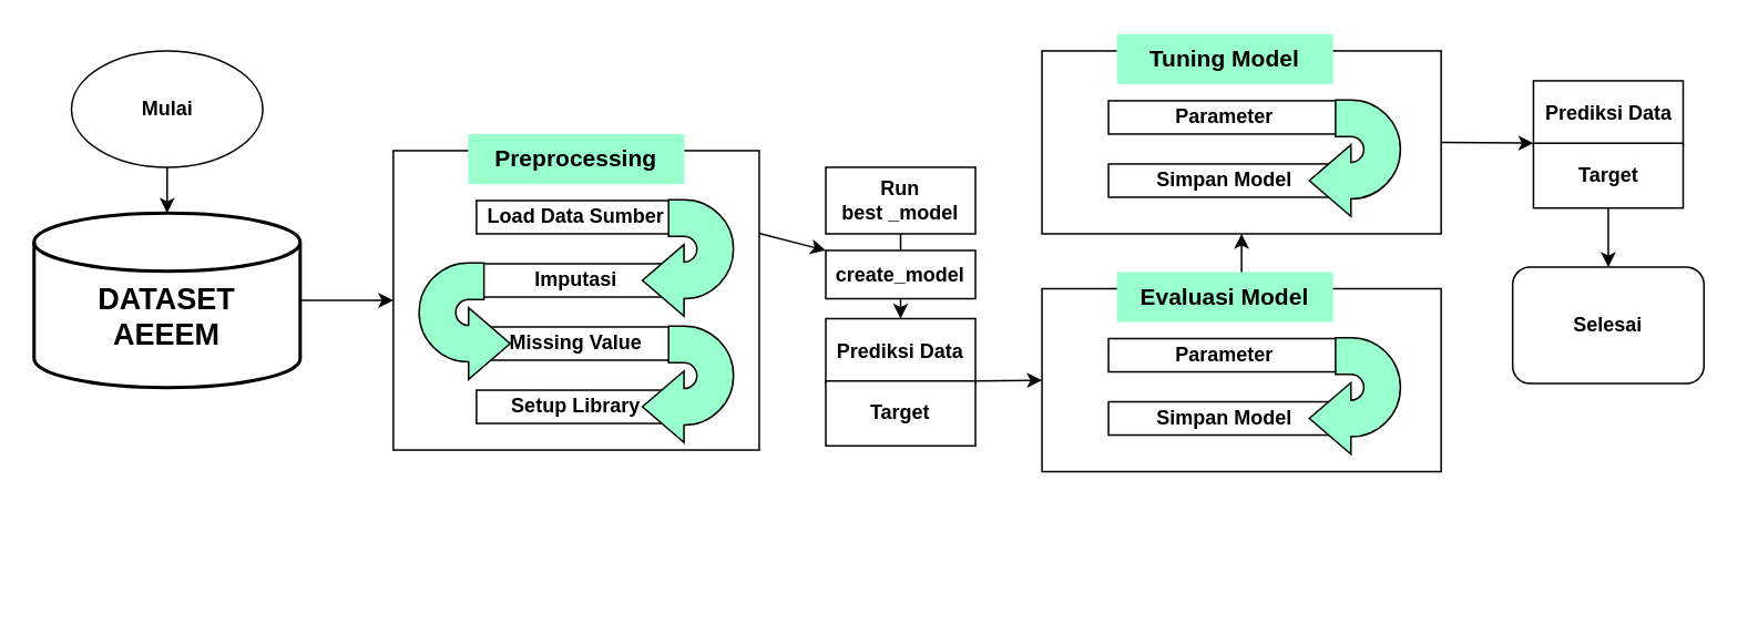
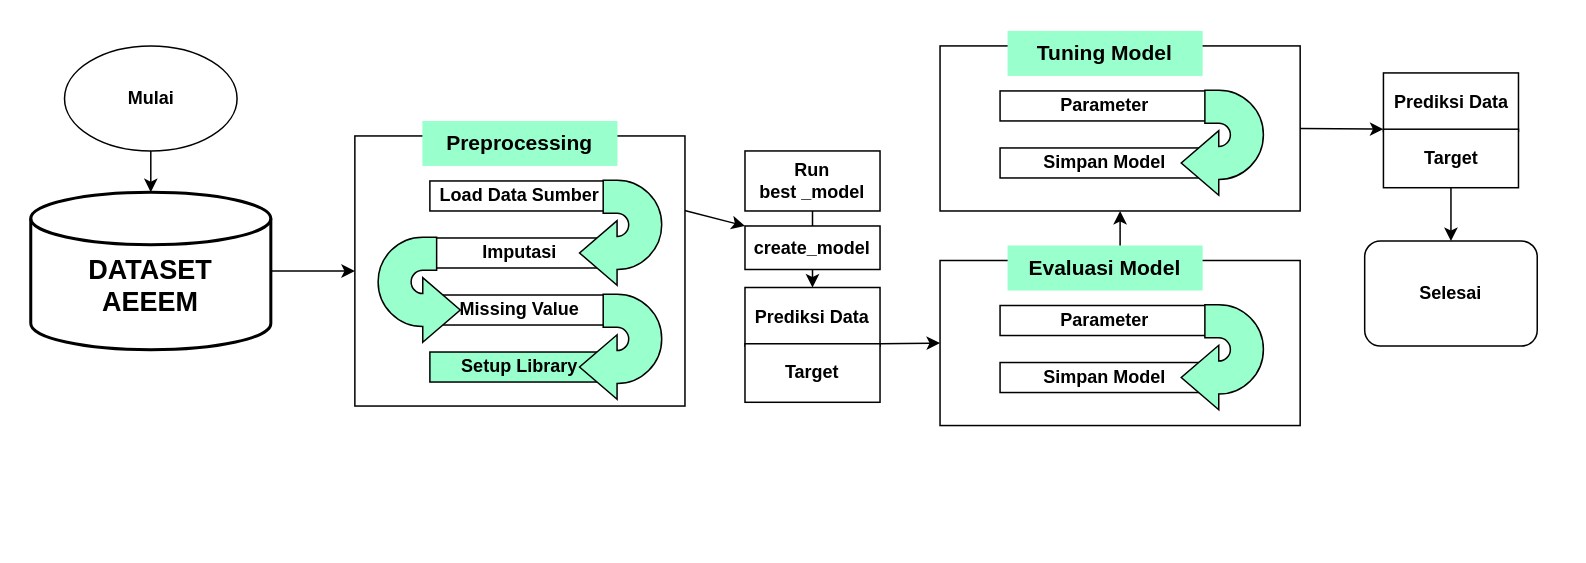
  <mxCell id="0" />
  <mxCell id="1" parent="0" />
  <mxCell id="2" value="" style="group" parent="1" vertex="1" connectable="0"><mxGeometry x="20" y="20" width="1015" height="333" as="geometry" /></mxCell>
  <mxCell id="3" value="" style="group;fontStyle=1" parent="2" vertex="1" connectable="0"><mxGeometry width="846" height="333" as="geometry" /></mxCell>
  <mxCell id="4" value="" style="endArrow=classic;html=1;rounded=0;exitX=0.5;exitY=1;exitDx=0;exitDy=0;entryX=0.5;entryY=1;entryDx=0;entryDy=0;" parent="3" source="23" target="30" edge="1"><mxGeometry width="50" height="50" relative="1" as="geometry"><mxPoint x="736" y="190" as="sourcePoint" /><mxPoint x="746" y="127" as="targetPoint" /></mxGeometry></mxCell>
  <mxCell id="5" value="&lt;div&gt;&lt;font style=&quot;font-size: 18px;&quot;&gt;&lt;b&gt;&lt;br&gt;&lt;/b&gt;&lt;/font&gt;&lt;/div&gt;&lt;font style=&quot;font-size: 18px;&quot;&gt;&lt;div&gt;&lt;b style=&quot;background-color: initial;&quot;&gt;DATASET&lt;/b&gt;&lt;/div&gt;&lt;div&gt;&lt;b style=&quot;background-color: initial;&quot;&gt;AEEEM&lt;/b&gt;&lt;/div&gt;&lt;/font&gt;" style="strokeWidth=2;html=1;shape=mxgraph.flowchart.database;whiteSpace=wrap;" parent="3" vertex="1"><mxGeometry y="107.5" width="160" height="105" as="geometry" /></mxCell>
  <mxCell id="6" value="&lt;font style=&quot;font-size: 12px;&quot;&gt;&lt;b style=&quot;&quot;&gt;Run&lt;br&gt;best _model&lt;/b&gt;&lt;/font&gt;" style="rounded=0;whiteSpace=wrap;html=1;" parent="3" vertex="1"><mxGeometry x="476" y="80" width="90" height="40" as="geometry" /></mxCell>
  <mxCell id="7" value="" style="endArrow=classic;html=1;rounded=0;exitX=1;exitY=0.5;exitDx=0;exitDy=0;exitPerimeter=0;entryX=0;entryY=0.5;entryDx=0;entryDy=0;" parent="3" source="5" target="12" edge="1"><mxGeometry width="50" height="50" relative="1" as="geometry"><mxPoint x="386" y="65" as="sourcePoint" /><mxPoint x="216" y="130" as="targetPoint" /></mxGeometry></mxCell>
  <mxCell id="8" value="" style="endArrow=classic;html=1;rounded=0;exitX=0.999;exitY=0.276;exitDx=0;exitDy=0;entryX=0;entryY=0;entryDx=0;entryDy=0;exitPerimeter=0;" parent="3" source="12" target="37" edge="1"><mxGeometry width="50" height="50" relative="1" as="geometry"><mxPoint x="320" y="300" as="sourcePoint" /><mxPoint x="460" y="110" as="targetPoint" /></mxGeometry></mxCell>
  <mxCell id="9" value="&lt;font style=&quot;font-size: 12px;&quot;&gt;&lt;b style=&quot;&quot;&gt;Prediksi Data&lt;/b&gt;&lt;/font&gt;" style="rounded=0;whiteSpace=wrap;html=1;" parent="3" vertex="1"><mxGeometry x="476" y="171" width="90" height="39" as="geometry" /></mxCell>
  <mxCell id="10" value="" style="endArrow=classic;html=1;rounded=0;exitX=0.5;exitY=1;exitDx=0;exitDy=0;entryX=0.5;entryY=0;entryDx=0;entryDy=0;" parent="3" source="6" target="9" edge="1"><mxGeometry width="50" height="50" relative="1" as="geometry"><mxPoint x="446" y="170" as="sourcePoint" /><mxPoint x="486" y="170" as="targetPoint" /></mxGeometry></mxCell>
  <mxCell id="11" value="" style="group" parent="3" vertex="1" connectable="0"><mxGeometry x="216" y="60" width="220" height="190" as="geometry" /></mxCell>
  <mxCell id="12" value="" style="rounded=0;whiteSpace=wrap;html=1;" parent="11" vertex="1"><mxGeometry y="10" width="220" height="180" as="geometry" /></mxCell>
  <mxCell id="13" value="&lt;font style=&quot;font-size: 14px;&quot;&gt;&lt;b&gt;Preprocessing&lt;/b&gt;&lt;/font&gt;" style="text;strokeColor=none;align=center;fillColor=#99FFCC;html=1;verticalAlign=middle;whiteSpace=wrap;rounded=0;" parent="11" vertex="1"><mxGeometry x="45" width="130" height="30" as="geometry" /></mxCell>
  <mxCell id="14" value="&lt;font style=&quot;font-size: 12px;&quot;&gt;&lt;b style=&quot;&quot;&gt;Load Data Sumber&lt;/b&gt;&lt;/font&gt;" style="rounded=0;whiteSpace=wrap;html=1;" parent="11" vertex="1"><mxGeometry x="50" y="40" width="120" height="20" as="geometry" /></mxCell>
  <mxCell id="15" value="&lt;div&gt;&lt;font style=&quot;font-size: 12px;&quot;&gt;&lt;b&gt;Imputasi&lt;/b&gt;&lt;/font&gt;&lt;/div&gt;" style="rounded=0;whiteSpace=wrap;html=1;" parent="11" vertex="1"><mxGeometry x="50" y="78" width="120" height="20" as="geometry" /></mxCell>
  <mxCell id="16" value="&lt;b&gt;Missing Value&lt;/b&gt;" style="rounded=0;whiteSpace=wrap;html=1;" parent="11" vertex="1"><mxGeometry x="50" y="116" width="120" height="20" as="geometry" /></mxCell>
- <mxCell id="17" value="&lt;b&gt;Setup Library&lt;/b&gt;" style="rounded=0;whiteSpace=wrap;html=1;" parent="11" vertex="1"><mxGeometry x="50" y="154" width="120" height="20" as="geometry" /></mxCell>
+ <mxCell id="17" value="&lt;b&gt;Setup Library&lt;/b&gt;" style="rounded=0;whiteSpace=wrap;html=1;fillColor=#99ffcc;" parent="11" vertex="1"><mxGeometry x="50" y="154" width="120" height="20" as="geometry" /></mxCell>
  <mxCell id="18" value="" style="html=1;shadow=0;dashed=0;align=center;verticalAlign=middle;shape=mxgraph.arrows2.uTurnArrow;dy=11;arrowHead=43;dx2=25;rotation=90;direction=south;fillColor=#99FFCC;" parent="11" vertex="1"><mxGeometry x="150" y="55" width="70" height="39" as="geometry" /></mxCell>
  <mxCell id="19" value="" style="html=1;shadow=0;dashed=0;align=center;verticalAlign=middle;shape=mxgraph.arrows2.uTurnArrow;dy=11;arrowHead=43;dx2=25;rotation=90;direction=south;flipH=0;flipV=1;fillColor=#99FFCC;" parent="11" vertex="1"><mxGeometry y="93" width="70" height="39" as="geometry" /></mxCell>
  <mxCell id="20" value="" style="html=1;shadow=0;dashed=0;align=center;verticalAlign=middle;shape=mxgraph.arrows2.uTurnArrow;dy=11;arrowHead=43;dx2=25;rotation=90;direction=south;fillColor=#99FFCC;" parent="11" vertex="1"><mxGeometry x="150" y="131" width="70" height="39" as="geometry" /></mxCell>
  <mxCell id="21" value="" style="endArrow=classic;html=1;rounded=0;exitX=1;exitY=0;exitDx=0;exitDy=0;entryX=0;entryY=0.5;entryDx=0;entryDy=0;" parent="3" source="28" target="23" edge="1"><mxGeometry width="50" height="50" relative="1" as="geometry"><mxPoint x="446" y="170" as="sourcePoint" /><mxPoint x="486" y="120" as="targetPoint" /></mxGeometry></mxCell>
  <mxCell id="22" value="" style="group" parent="3" vertex="1" connectable="0"><mxGeometry x="606" y="143" width="240" height="190" as="geometry" /></mxCell>
  <mxCell id="23" value="" style="rounded=0;whiteSpace=wrap;html=1;" parent="22" vertex="1"><mxGeometry y="10" width="240" height="110" as="geometry" /></mxCell>
  <mxCell id="24" value="&lt;span style=&quot;font-size: 14px;&quot;&gt;&lt;b&gt;Evaluasi Model&lt;/b&gt;&lt;/span&gt;" style="text;strokeColor=none;align=center;fillColor=#99FFCC;html=1;verticalAlign=middle;whiteSpace=wrap;rounded=0;" parent="22" vertex="1"><mxGeometry x="45" width="130" height="30" as="geometry" /></mxCell>
  <mxCell id="25" value="&lt;font style=&quot;font-size: 12px;&quot;&gt;&lt;b style=&quot;&quot;&gt;Parameter&lt;/b&gt;&lt;/font&gt;" style="rounded=0;whiteSpace=wrap;html=1;" parent="22" vertex="1"><mxGeometry x="40" y="40" width="140" height="20" as="geometry" /></mxCell>
  <mxCell id="26" value="&lt;div&gt;&lt;font style=&quot;font-size: 12px;&quot;&gt;&lt;b&gt;Simpan Model&lt;/b&gt;&lt;/font&gt;&lt;/div&gt;" style="rounded=0;whiteSpace=wrap;html=1;" parent="22" vertex="1"><mxGeometry x="40" y="78" width="140" height="20" as="geometry" /></mxCell>
  <mxCell id="27" value="" style="html=1;shadow=0;dashed=0;align=center;verticalAlign=middle;shape=mxgraph.arrows2.uTurnArrow;dy=11;arrowHead=43;dx2=25;rotation=90;direction=south;fillColor=#99FFCC;" parent="22" vertex="1"><mxGeometry x="161" y="55" width="70" height="39" as="geometry" /></mxCell>
  <mxCell id="28" value="&lt;font style=&quot;font-size: 12px;&quot;&gt;&lt;b style=&quot;&quot;&gt;Target&lt;/b&gt;&lt;/font&gt;" style="rounded=0;whiteSpace=wrap;html=1;" parent="3" vertex="1"><mxGeometry x="476" y="208.5" width="90" height="39" as="geometry" /></mxCell>
  <mxCell id="29" value="" style="group" parent="3" vertex="1" connectable="0"><mxGeometry x="606" width="240" height="190" as="geometry" /></mxCell>
  <mxCell id="30" value="" style="rounded=0;whiteSpace=wrap;html=1;" parent="29" vertex="1"><mxGeometry y="10" width="240" height="110" as="geometry" /></mxCell>
  <mxCell id="31" value="&lt;span style=&quot;font-size: 14px;&quot;&gt;&lt;b&gt;Tuning Model&lt;/b&gt;&lt;/span&gt;" style="text;strokeColor=none;align=center;fillColor=#99FFCC;html=1;verticalAlign=middle;whiteSpace=wrap;rounded=0;" parent="29" vertex="1"><mxGeometry x="45" width="130" height="30" as="geometry" /></mxCell>
  <mxCell id="32" value="&lt;font style=&quot;font-size: 12px;&quot;&gt;&lt;b style=&quot;&quot;&gt;Parameter&lt;/b&gt;&lt;/font&gt;" style="rounded=0;whiteSpace=wrap;html=1;" parent="29" vertex="1"><mxGeometry x="40" y="40" width="140" height="20" as="geometry" /></mxCell>
  <mxCell id="33" value="&lt;div&gt;&lt;font style=&quot;font-size: 12px;&quot;&gt;&lt;b&gt;Simpan Model&lt;/b&gt;&lt;/font&gt;&lt;/div&gt;" style="rounded=0;whiteSpace=wrap;html=1;" parent="29" vertex="1"><mxGeometry x="40" y="78" width="140" height="20" as="geometry" /></mxCell>
  <mxCell id="34" value="" style="html=1;shadow=0;dashed=0;align=center;verticalAlign=middle;shape=mxgraph.arrows2.uTurnArrow;dy=11;arrowHead=43;dx2=25;rotation=90;direction=south;fillColor=#99FFCC;" parent="29" vertex="1"><mxGeometry x="161" y="55" width="70" height="39" as="geometry" /></mxCell>
  <mxCell id="35" value="&lt;b&gt;&lt;font style=&quot;font-size: 12px;&quot;&gt;Mulai&lt;/font&gt;&lt;/b&gt;" style="ellipse;whiteSpace=wrap;html=1;" parent="3" vertex="1"><mxGeometry x="22.5" y="10" width="115" height="70" as="geometry" /></mxCell>
  <mxCell id="36" value="" style="endArrow=classic;html=1;rounded=0;entryX=0.5;entryY=0;entryDx=0;entryDy=0;entryPerimeter=0;" parent="3" target="5" edge="1"><mxGeometry width="50" height="50" relative="1" as="geometry"><mxPoint x="80" y="80" as="sourcePoint" /><mxPoint x="60" y="120" as="targetPoint" /></mxGeometry></mxCell>
  <mxCell id="37" value="&lt;font style=&quot;font-size: 12px;&quot;&gt;&lt;b style=&quot;&quot;&gt;create_model&lt;/b&gt;&lt;/font&gt;" style="rounded=0;whiteSpace=wrap;html=1;" parent="3" vertex="1"><mxGeometry x="476" y="130" width="90" height="29" as="geometry" /></mxCell>
  <mxCell id="38" value="&lt;font style=&quot;font-size: 12px;&quot;&gt;&lt;b style=&quot;&quot;&gt;Prediksi Data&lt;/b&gt;&lt;/font&gt;" style="rounded=0;whiteSpace=wrap;html=1;" vertex="1" parent="2"><mxGeometry x="901.5" y="28" width="90" height="39" as="geometry" /></mxCell>
  <mxCell id="39" value="&lt;font style=&quot;font-size: 12px;&quot;&gt;&lt;b style=&quot;&quot;&gt;Target&lt;/b&gt;&lt;/font&gt;" style="rounded=0;whiteSpace=wrap;html=1;" vertex="1" parent="2"><mxGeometry x="901.5" y="65.5" width="90" height="39" as="geometry" /></mxCell>
  <mxCell id="40" value="" style="endArrow=classic;html=1;rounded=0;exitX=1;exitY=0.5;exitDx=0;exitDy=0;entryX=0;entryY=0;entryDx=0;entryDy=0;" edge="1" parent="2" source="30" target="39"><mxGeometry width="50" height="50" relative="1" as="geometry"><mxPoint x="860" y="40" as="sourcePoint" /><mxPoint x="910" y="-10" as="targetPoint" /></mxGeometry></mxCell>
  <mxCell id="41" value="&lt;b&gt;Selesai&lt;/b&gt;" style="whiteSpace=wrap;html=1;rounded=1;" parent="2" vertex="1"><mxGeometry x="889" y="140" width="115" height="70" as="geometry" /></mxCell>
  <mxCell id="42" value="" style="endArrow=classic;html=1;rounded=0;entryX=0.5;entryY=0;entryDx=0;entryDy=0;exitX=0.5;exitY=1;exitDx=0;exitDy=0;" edge="1" parent="2" source="39" target="41"><mxGeometry width="50" height="50" relative="1" as="geometry"><mxPoint x="860" y="120" as="sourcePoint" /><mxPoint x="910" y="70" as="targetPoint" /></mxGeometry></mxCell>
